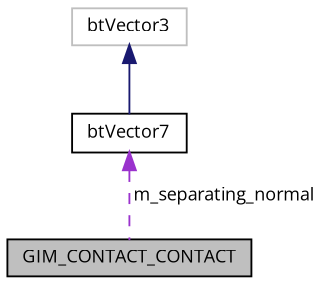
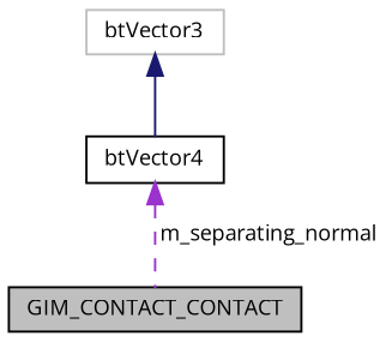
  digraph {
    fontname="Open Sans"
    node [color=black fillcolor=white fontname="Open Sans" fontsize=10 shape=record style=filled]
    edge [dir=back fontname="Open Sans" fontsize=10 labelfontname=Helvetica labelfontsize=10]
    n1 [fillcolor=grey75 fontcolor=black height=0.2 label=GIM_CONTACT_CONTACT width=0.4]
-   n2 [height=0.2 label=btVector7 width=0.4]
+   n2 [height=0.2 label=btVector4 width=0.4]
    n3 [color=grey75 height=0.2 label=btVector3 width=0.4]
    n2 -> n1 [color=darkorchid3 label=" m_separating_normal" style=dashed]
    n3 -> n2 [color=midnightblue style=solid]
  }
